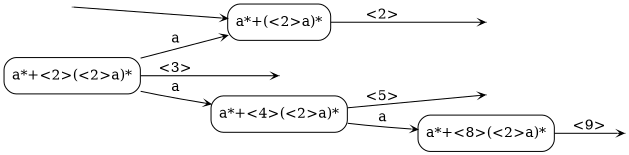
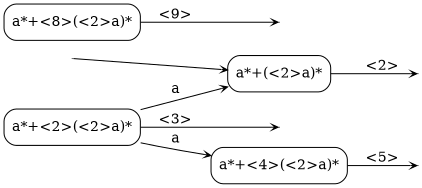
  digraph {
    fontname="DejaVu Serif"
    rankdir=LR
    vcsn_context="[a]? → ℚ"
    node [fontname="DejaVu Serif" shape=point]
    edge [arrowhead=vee arrowsize=.6 fontname="DejaVu Serif"]
    I0 [width=0]
    F0 [width=0]
    F1 [width=0]
    F2 [width=0]
    F3 [width=0]
    n6 [label="a*+(<2>a)*" shape=box style=rounded width=0.5]
    n7 [label="a*+<2>(<2>a)*" shape=box style=rounded width=0.5]
    n8 [label="a*+<4>(<2>a)*" shape=box style=rounded width=0.5]
    n9 [label="a*+<8>(<2>a)*" shape=box style=rounded width=0.5]
    subgraph sub_1 {
      I0
      F0
      F1
      F2
      F3
    }
    subgraph sub_2 {
      n6
      n7
      n8
      n9
    }
    I0 -> n6
    n6 -> F0 [label="<2>"]
    n7 -> F1 [label="<3>"]
    n7 -> n6 [label=a]
    n7 -> n8 [label=a]
    n8 -> F2 [label="<5>"]
-   n8 -> n9 [label=a]
    n9 -> F3 [label="<9>"]
  }
